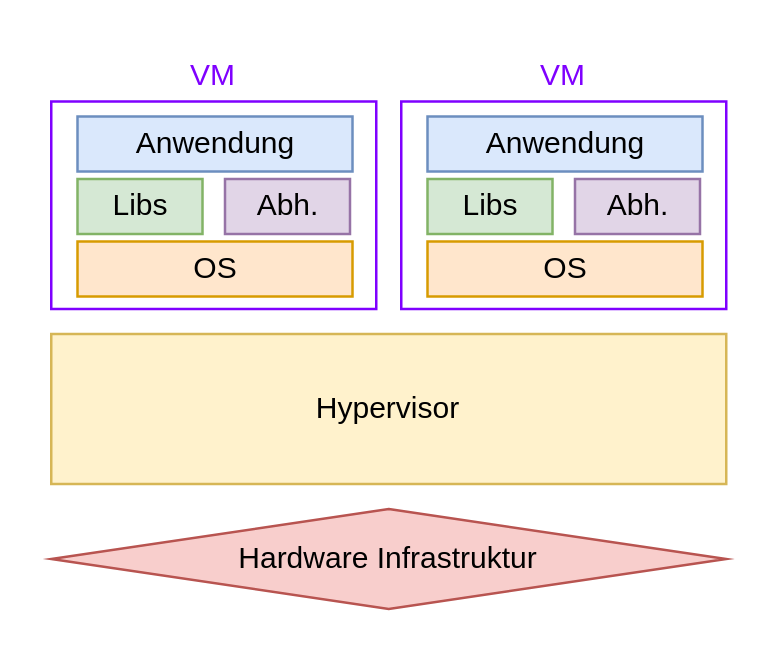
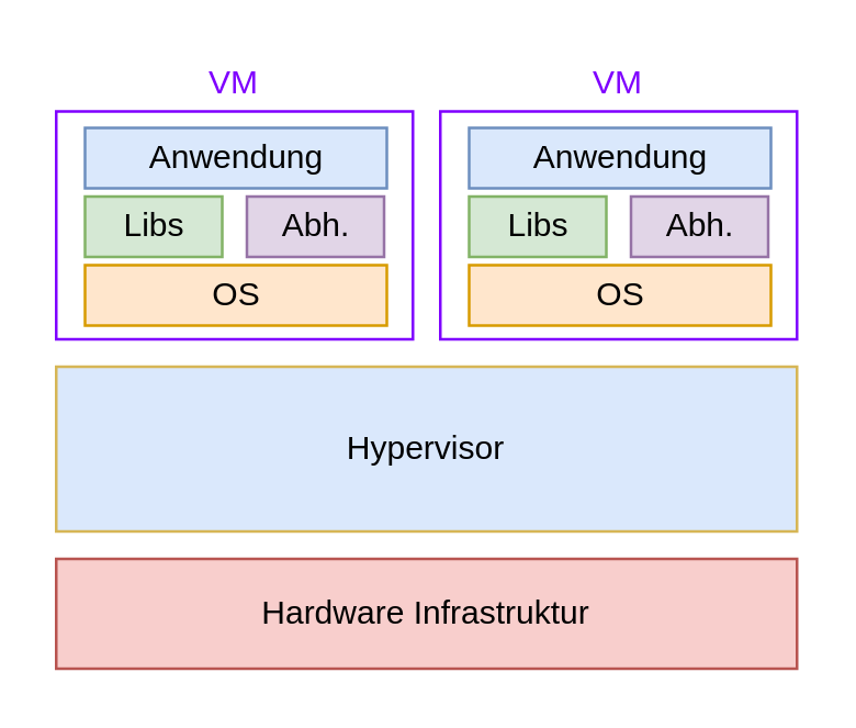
  <mxCell id="0" />
  <mxCell id="1" parent="0" />
- <mxCell id="2" value="Hardware Infrastruktur" style="rhombus;whiteSpace=wrap;html=1;fillColor=#f8cecc;strokeColor=#b85450;" vertex="1" parent="1"><mxGeometry x="20" y="203" width="270" height="40" as="geometry" /></mxCell>
- <mxCell id="3" value="Hypervisor" style="rounded=0;whiteSpace=wrap;html=1;fillColor=#fff2cc;strokeColor=#d6b656;" vertex="1" parent="1"><mxGeometry x="20" y="133" width="270" height="60" as="geometry" /></mxCell>
+ <mxCell id="2" value="Hardware Infrastruktur" style="rounded=0;whiteSpace=wrap;html=1;fillColor=#f8cecc;strokeColor=#b85450;" vertex="1" parent="1"><mxGeometry x="20" y="203" width="270" height="40" as="geometry" /></mxCell>
+ <mxCell id="3" value="Hypervisor" style="rounded=0;whiteSpace=wrap;html=1;fillColor=#dae8fc;strokeColor=#d6b656;" vertex="1" parent="1"><mxGeometry x="20" y="133" width="270" height="60" as="geometry" /></mxCell>
  <mxCell id="4" value="" style="rounded=0;whiteSpace=wrap;html=1;strokeColor=#7F00FF;" vertex="1" parent="1"><mxGeometry x="20" y="40" width="130" height="83" as="geometry" /></mxCell>
  <mxCell id="5" value="Libs" style="rounded=0;whiteSpace=wrap;html=1;fillColor=#d5e8d4;strokeColor=#82b366;" vertex="1" parent="1"><mxGeometry x="30.5" y="71" width="50" height="22" as="geometry" /></mxCell>
  <mxCell id="6" value="Abh." style="rounded=0;whiteSpace=wrap;html=1;fillColor=#e1d5e7;strokeColor=#9673a6;" vertex="1" parent="1"><mxGeometry x="89.5" y="71" width="50" height="22" as="geometry" /></mxCell>
  <mxCell id="7" value="Anwendung" style="rounded=0;whiteSpace=wrap;html=1;fillColor=#dae8fc;strokeColor=#6c8ebf;" vertex="1" parent="1"><mxGeometry x="30.5" y="46" width="110" height="22" as="geometry" /></mxCell>
  <mxCell id="8" value="&lt;font color=&quot;#7f00ff&quot;&gt;VM&lt;/font&gt;" style="text;html=1;strokeColor=none;fillColor=none;align=center;verticalAlign=middle;whiteSpace=wrap;rounded=0;" vertex="1" parent="1"><mxGeometry x="65" y="20" width="40" height="20" as="geometry" /></mxCell>
  <mxCell id="9" value="OS" style="rounded=0;whiteSpace=wrap;html=1;fillColor=#ffe6cc;strokeColor=#d79b00;" vertex="1" parent="1"><mxGeometry x="30.5" y="96" width="110" height="22" as="geometry" /></mxCell>
  <mxCell id="10" value="" style="rounded=0;whiteSpace=wrap;html=1;strokeColor=#7F00FF;" vertex="1" parent="1"><mxGeometry x="160" y="40" width="130" height="83" as="geometry" /></mxCell>
  <mxCell id="11" value="Libs" style="rounded=0;whiteSpace=wrap;html=1;fillColor=#d5e8d4;strokeColor=#82b366;" vertex="1" parent="1"><mxGeometry x="170.5" y="71" width="50" height="22" as="geometry" /></mxCell>
  <mxCell id="12" value="Abh." style="rounded=0;whiteSpace=wrap;html=1;fillColor=#e1d5e7;strokeColor=#9673a6;" vertex="1" parent="1"><mxGeometry x="229.5" y="71" width="50" height="22" as="geometry" /></mxCell>
  <mxCell id="13" value="Anwendung" style="rounded=0;whiteSpace=wrap;html=1;fillColor=#dae8fc;strokeColor=#6c8ebf;" vertex="1" parent="1"><mxGeometry x="170.5" y="46" width="110" height="22" as="geometry" /></mxCell>
  <mxCell id="14" value="&lt;font color=&quot;#7f00ff&quot;&gt;VM&lt;/font&gt;" style="text;html=1;strokeColor=none;fillColor=none;align=center;verticalAlign=middle;whiteSpace=wrap;rounded=0;" vertex="1" parent="1"><mxGeometry x="205" y="20" width="40" height="20" as="geometry" /></mxCell>
  <mxCell id="15" value="OS" style="rounded=0;whiteSpace=wrap;html=1;fillColor=#ffe6cc;strokeColor=#d79b00;" vertex="1" parent="1"><mxGeometry x="170.5" y="96" width="110" height="22" as="geometry" /></mxCell>
